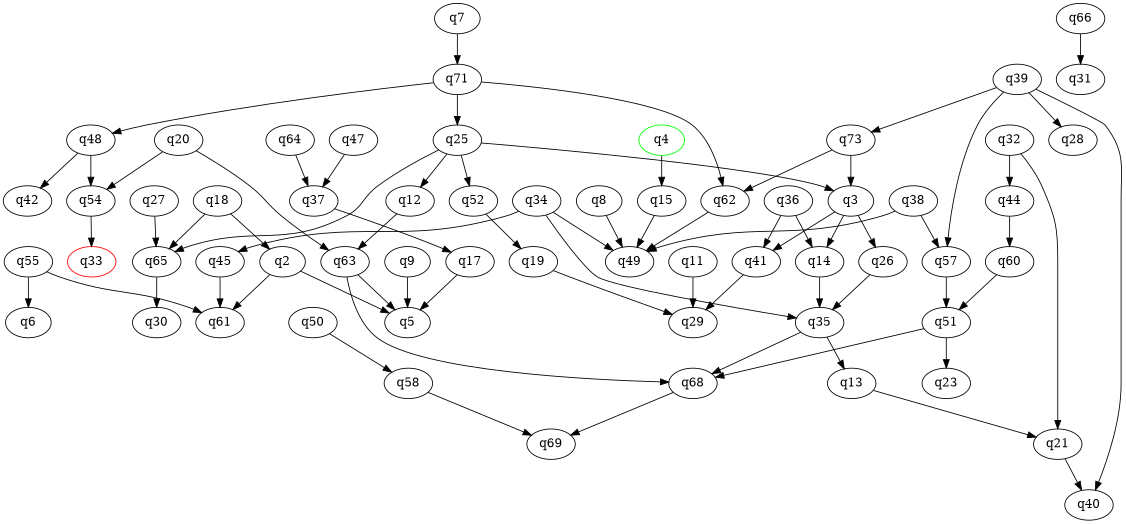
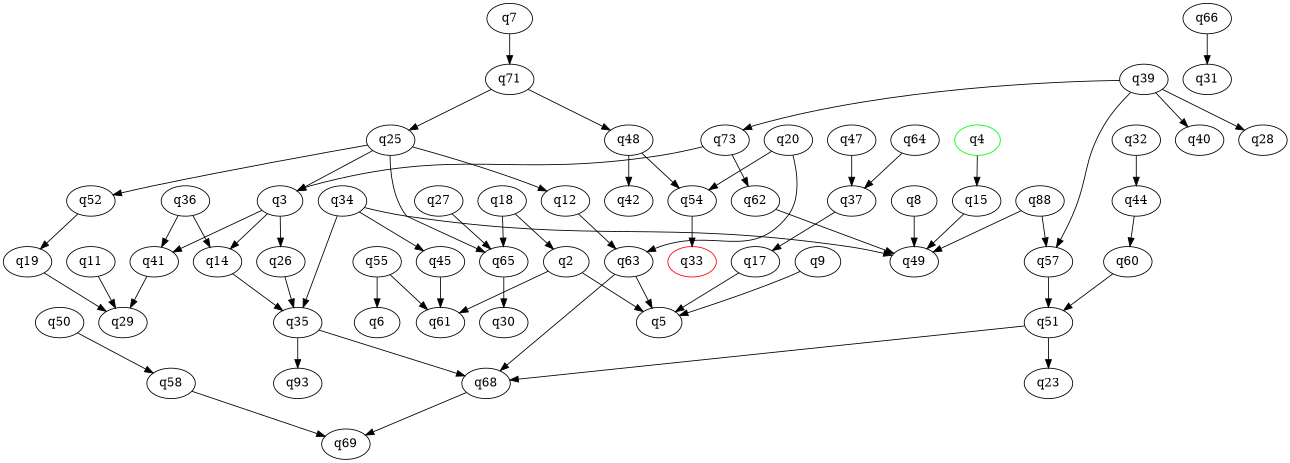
  digraph {
    q4 [color=green initial=1]
    q15
    q49
    q33 [color=red final=1]
    q2
    q5
    q61
    q3
    q14
    q26
    q41
    q35
    q29
    q68
-   q13
+   q13 [label=q93]
    q7
    q71
    q25
    q48
    q62
    q65
    q12
    q52
    q54
    q42
    q8
    q9
    q18
    q39
    q40
    q57
    q28
    q73
    q63
    q30
    q51
    q69
    q11
-   q21
    q17
    q19
    q20
    q27
    q32
    q44
    q60
    q34
    q45
    q36
    q37
-   q38
+   q38 [label=q88]
    n52 [label=q23]
    q47
    q50
    q58
    q55
    q6
    q64
    q66
    q31
    q4 -> q15
    q15 -> q49
    q2 -> q5
    q2 -> q61
    q3 -> q14
    q3 -> q26
    q3 -> q41
    q14 -> q35
    q26 -> q35
    q41 -> q29
    q35 -> q68
    q35 -> q13
    q68 -> q69
-   q13 -> q21
    q7 -> q71
    q71 -> q25
    q71 -> q48
-   q71 -> q62
    q25 -> q3
    q25 -> q65
    q25 -> q12
    q25 -> q52
    q48 -> q54
    q48 -> q42
    q62 -> q49
    q65 -> q30
    q12 -> q63
    q52 -> q19
    q54 -> q33
    q8 -> q49
    q9 -> q5
    q18 -> q2
    q18 -> q65
    q39 -> q40
    q39 -> q57
    q39 -> q28
    q39 -> q73
    q57 -> q51
    q73 -> q3
    q73 -> q62
    q63 -> q5
    q63 -> q68
    q51 -> q68
    q51 -> n52
    q11 -> q29
-   q21 -> q40
    q17 -> q5
    q19 -> q29
    q20 -> q54
    q20 -> q63
    q27 -> q65
-   q32 -> q21
    q32 -> q44
    q44 -> q60
    q60 -> q51
    q34 -> q49
    q34 -> q35
    q34 -> q45
    q45 -> q61
    q36 -> q14
    q36 -> q41
    q37 -> q17
    q38 -> q49
    q38 -> q57
    q47 -> q37
    q50 -> q58
    q58 -> q69
    q55 -> q61
    q55 -> q6
    q64 -> q37
    q66 -> q31
  }
